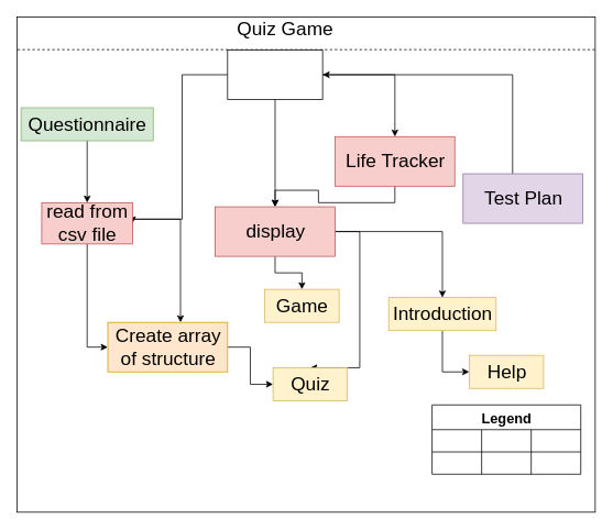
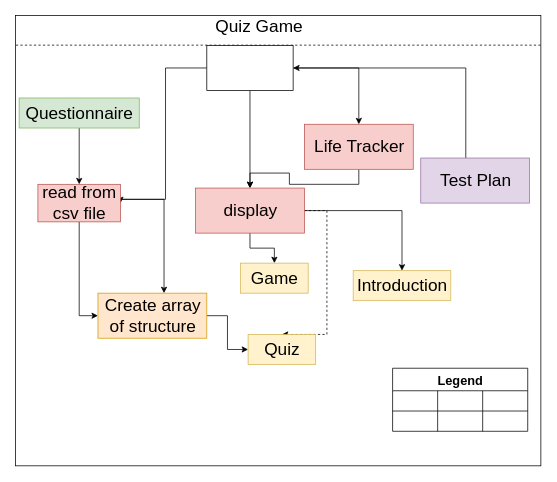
  <mxCell id="0" />
  <mxCell id="1" parent="0" />
  <mxCell id="2" value="" style="rounded=0;whiteSpace=wrap;html=1;" vertex="1" parent="1"><mxGeometry x="20" y="20" width="700" height="600" as="geometry" /></mxCell>
  <mxCell id="3" value="" style="endArrow=none;dashed=1;html=1;entryX=1.002;entryY=0.066;entryDx=0;entryDy=0;entryPerimeter=0;exitX=0.001;exitY=0.066;exitDx=0;exitDy=0;exitPerimeter=0;" edge="1" parent="1" source="2" target="2"><mxGeometry width="50" height="50" relative="1" as="geometry"><mxPoint x="220" y="260" as="sourcePoint" /><mxPoint x="270" y="210" as="targetPoint" /></mxGeometry></mxCell>
  <mxCell id="4" value="Quiz Game" style="text;html=1;strokeColor=none;fillColor=none;align=center;verticalAlign=middle;whiteSpace=wrap;rounded=0;fontSize=23;" vertex="1" parent="1"><mxGeometry x="280" y="20" width="130" height="30" as="geometry" /></mxCell>
  <mxCell id="5" value="" style="edgeStyle=orthogonalEdgeStyle;rounded=0;orthogonalLoop=1;jettySize=auto;html=1;fontSize=23;" edge="1" parent="1" source="8" target="19"><mxGeometry relative="1" as="geometry" /></mxCell>
  <mxCell id="6" style="edgeStyle=orthogonalEdgeStyle;rounded=0;orthogonalLoop=1;jettySize=auto;html=1;fontSize=23;" edge="1" parent="1" source="8" target="22"><mxGeometry relative="1" as="geometry" /></mxCell>
  <mxCell id="7" style="edgeStyle=orthogonalEdgeStyle;rounded=0;orthogonalLoop=1;jettySize=auto;html=1;entryX=1;entryY=0.5;entryDx=0;entryDy=0;fontSize=23;" edge="1" parent="1" source="8" target="11"><mxGeometry relative="1" as="geometry"><Array as="points"><mxPoint x="220" y="90" /><mxPoint x="220" y="265" /></Array></mxGeometry></mxCell>
  <mxCell id="8" value="" style="rounded=0;whiteSpace=wrap;html=1;fontSize=23;" vertex="1" parent="1"><mxGeometry x="275" y="60" width="115" height="60" as="geometry" /></mxCell>
  <mxCell id="9" style="edgeStyle=orthogonalEdgeStyle;rounded=0;orthogonalLoop=1;jettySize=auto;html=1;entryX=0;entryY=0.5;entryDx=0;entryDy=0;fontSize=23;" edge="1" parent="1" source="11" target="13"><mxGeometry relative="1" as="geometry" /></mxCell>
  <mxCell id="10" style="edgeStyle=orthogonalEdgeStyle;rounded=0;orthogonalLoop=1;jettySize=auto;html=1;fontSize=23;" edge="1" parent="1" source="11" target="13"><mxGeometry relative="1" as="geometry"><Array as="points"><mxPoint x="218" y="265" /></Array></mxGeometry></mxCell>
  <mxCell id="11" value="read from&lt;br&gt;csv file" style="html=1;fontSize=23;fillColor=#f8cecc;strokeColor=#b85450;" vertex="1" parent="1"><mxGeometry x="50" y="245" width="110" height="50" as="geometry" /></mxCell>
  <mxCell id="12" style="edgeStyle=orthogonalEdgeStyle;rounded=0;orthogonalLoop=1;jettySize=auto;html=1;entryX=0;entryY=0.5;entryDx=0;entryDy=0;fontSize=23;" edge="1" parent="1" source="13" target="26"><mxGeometry relative="1" as="geometry" /></mxCell>
  <mxCell id="13" value="Create array&lt;br&gt;of structure" style="html=1;fontSize=23;fillColor=#ffe6cc;strokeColor=#d79b00;" vertex="1" parent="1"><mxGeometry x="130" y="390" width="145" height="60" as="geometry" /></mxCell>
  <mxCell id="14" value="" style="edgeStyle=orthogonalEdgeStyle;rounded=0;orthogonalLoop=1;jettySize=auto;html=1;fontSize=23;" edge="1" parent="1" source="15" target="11"><mxGeometry relative="1" as="geometry" /></mxCell>
  <mxCell id="15" value="Questionnaire" style="html=1;fontSize=23;fillColor=#d5e8d4;strokeColor=#82b366;" vertex="1" parent="1"><mxGeometry x="25" y="130" width="160" height="40" as="geometry" /></mxCell>
  <mxCell id="16" value="" style="edgeStyle=orthogonalEdgeStyle;rounded=0;orthogonalLoop=1;jettySize=auto;html=1;fontSize=23;" edge="1" parent="1" source="19" target="25"><mxGeometry relative="1" as="geometry" /></mxCell>
- <mxCell id="17" style="edgeStyle=orthogonalEdgeStyle;rounded=0;orthogonalLoop=1;jettySize=auto;html=1;entryX=0.5;entryY=0;entryDx=0;entryDy=0;fontSize=23;" edge="1" parent="1" source="19" target="26"><mxGeometry relative="1" as="geometry"><Array as="points"><mxPoint x="435" y="280" /></Array></mxGeometry></mxCell>
+ <mxCell id="17" style="edgeStyle=orthogonalEdgeStyle;rounded=0;orthogonalLoop=1;jettySize=auto;html=1;entryX=0.5;entryY=0;entryDx=0;entryDy=0;fontSize=23;dashed=1;" edge="1" parent="1" source="19" target="26"><mxGeometry relative="1" as="geometry"><Array as="points"><mxPoint x="435" y="280" /></Array></mxGeometry></mxCell>
  <mxCell id="18" style="edgeStyle=orthogonalEdgeStyle;rounded=0;orthogonalLoop=1;jettySize=auto;html=1;entryX=0.5;entryY=0;entryDx=0;entryDy=0;fontSize=23;" edge="1" parent="1" source="19" target="28"><mxGeometry relative="1" as="geometry" /></mxCell>
  <mxCell id="19" value="display" style="html=1;fontSize=23;fillColor=#f8cecc;strokeColor=#b85450;" vertex="1" parent="1"><mxGeometry x="260" y="250" width="145" height="60" as="geometry" /></mxCell>
  <mxCell id="20" style="edgeStyle=orthogonalEdgeStyle;rounded=0;orthogonalLoop=1;jettySize=auto;html=1;exitX=0.5;exitY=1;exitDx=0;exitDy=0;fontSize=23;" edge="1" parent="1" source="13" target="13"><mxGeometry relative="1" as="geometry" /></mxCell>
  <mxCell id="21" style="edgeStyle=orthogonalEdgeStyle;rounded=0;orthogonalLoop=1;jettySize=auto;html=1;entryX=0.5;entryY=0;entryDx=0;entryDy=0;fontSize=23;" edge="1" parent="1" source="22" target="19"><mxGeometry relative="1" as="geometry" /></mxCell>
  <mxCell id="22" value="Life Tracker" style="html=1;fontSize=23;fillColor=#f8cecc;strokeColor=#b85450;" vertex="1" parent="1"><mxGeometry x="405" y="165" width="145" height="60" as="geometry" /></mxCell>
  <mxCell id="23" style="edgeStyle=orthogonalEdgeStyle;rounded=0;orthogonalLoop=1;jettySize=auto;html=1;entryX=1;entryY=0.5;entryDx=0;entryDy=0;fontSize=23;" edge="1" parent="1" source="24" target="8"><mxGeometry relative="1" as="geometry"><Array as="points"><mxPoint x="620" y="90" /></Array></mxGeometry></mxCell>
  <mxCell id="24" value="Test Plan" style="html=1;fontSize=23;fillColor=#e1d5e7;strokeColor=#9673a6;" vertex="1" parent="1"><mxGeometry x="560" y="210" width="145" height="60" as="geometry" /></mxCell>
  <mxCell id="25" value="Game" style="html=1;fontSize=23;fillColor=#fff2cc;strokeColor=#d6b656;" vertex="1" parent="1"><mxGeometry x="320" y="350" width="90" height="40" as="geometry" /></mxCell>
  <mxCell id="26" value="Quiz" style="html=1;fontSize=23;fillColor=#fff2cc;strokeColor=#d6b656;" vertex="1" parent="1"><mxGeometry x="330" y="445" width="90" height="40" as="geometry" /></mxCell>
- <mxCell id="27" style="edgeStyle=orthogonalEdgeStyle;rounded=0;orthogonalLoop=1;jettySize=auto;html=1;entryX=0;entryY=0.5;entryDx=0;entryDy=0;fontSize=23;" edge="1" parent="1" source="28" target="29"><mxGeometry relative="1" as="geometry" /></mxCell>
  <mxCell id="28" value="Introduction" style="html=1;fontSize=23;fillColor=#fff2cc;strokeColor=#d6b656;" vertex="1" parent="1"><mxGeometry x="470" y="360" width="130" height="40" as="geometry" /></mxCell>
- <mxCell id="29" value="Help" style="html=1;fontSize=23;fillColor=#fff2cc;strokeColor=#d6b656;" vertex="1" parent="1"><mxGeometry x="567.5" y="430" width="90" height="40" as="geometry" /></mxCell>
  <mxCell id="30" value="&lt;font style=&quot;font-size: 17px&quot;&gt;Legend&lt;/font&gt;" style="shape=table;html=1;whiteSpace=wrap;startSize=30;container=1;collapsible=0;childLayout=tableLayout;fontStyle=1;align=center;fontSize=23;" vertex="1" parent="1"><mxGeometry x="522.5" y="490" width="180" height="84" as="geometry" /></mxCell>
  <mxCell id="31" value="" style="shape=partialRectangle;html=1;whiteSpace=wrap;collapsible=0;dropTarget=0;pointerEvents=0;fillColor=none;top=0;left=0;bottom=0;right=0;points=[[0,0.5],[1,0.5]];portConstraint=eastwest;" vertex="1" parent="30"><mxGeometry y="30" width="180" height="27" as="geometry" /></mxCell>
  <mxCell id="32" value="" style="shape=partialRectangle;html=1;whiteSpace=wrap;connectable=0;fillColor=none;top=0;left=0;bottom=0;right=0;overflow=hidden;" vertex="1" parent="31"><mxGeometry width="60" height="27" as="geometry" /></mxCell>
  <mxCell id="33" value="" style="shape=partialRectangle;html=1;whiteSpace=wrap;connectable=0;fillColor=none;top=0;left=0;bottom=0;right=0;overflow=hidden;" vertex="1" parent="31"><mxGeometry x="60" width="60" height="27" as="geometry" /></mxCell>
  <mxCell id="34" value="" style="shape=partialRectangle;html=1;whiteSpace=wrap;connectable=0;fillColor=none;top=0;left=0;bottom=0;right=0;overflow=hidden;" vertex="1" parent="31"><mxGeometry x="120" width="60" height="27" as="geometry" /></mxCell>
  <mxCell id="35" value="" style="shape=partialRectangle;html=1;whiteSpace=wrap;collapsible=0;dropTarget=0;pointerEvents=0;fillColor=none;top=0;left=0;bottom=0;right=0;points=[[0,0.5],[1,0.5]];portConstraint=eastwest;" vertex="1" parent="30"><mxGeometry y="57" width="180" height="27" as="geometry" /></mxCell>
  <mxCell id="36" value="" style="shape=partialRectangle;html=1;whiteSpace=wrap;connectable=0;fillColor=none;top=0;left=0;bottom=0;right=0;overflow=hidden;" vertex="1" parent="35"><mxGeometry width="60" height="27" as="geometry" /></mxCell>
  <mxCell id="37" value="" style="shape=partialRectangle;html=1;whiteSpace=wrap;connectable=0;fillColor=none;top=0;left=0;bottom=0;right=0;overflow=hidden;" vertex="1" parent="35"><mxGeometry x="60" width="60" height="27" as="geometry" /></mxCell>
  <mxCell id="38" value="" style="shape=partialRectangle;html=1;whiteSpace=wrap;connectable=0;fillColor=none;top=0;left=0;bottom=0;right=0;overflow=hidden;" vertex="1" parent="35"><mxGeometry x="120" width="60" height="27" as="geometry" /></mxCell>
